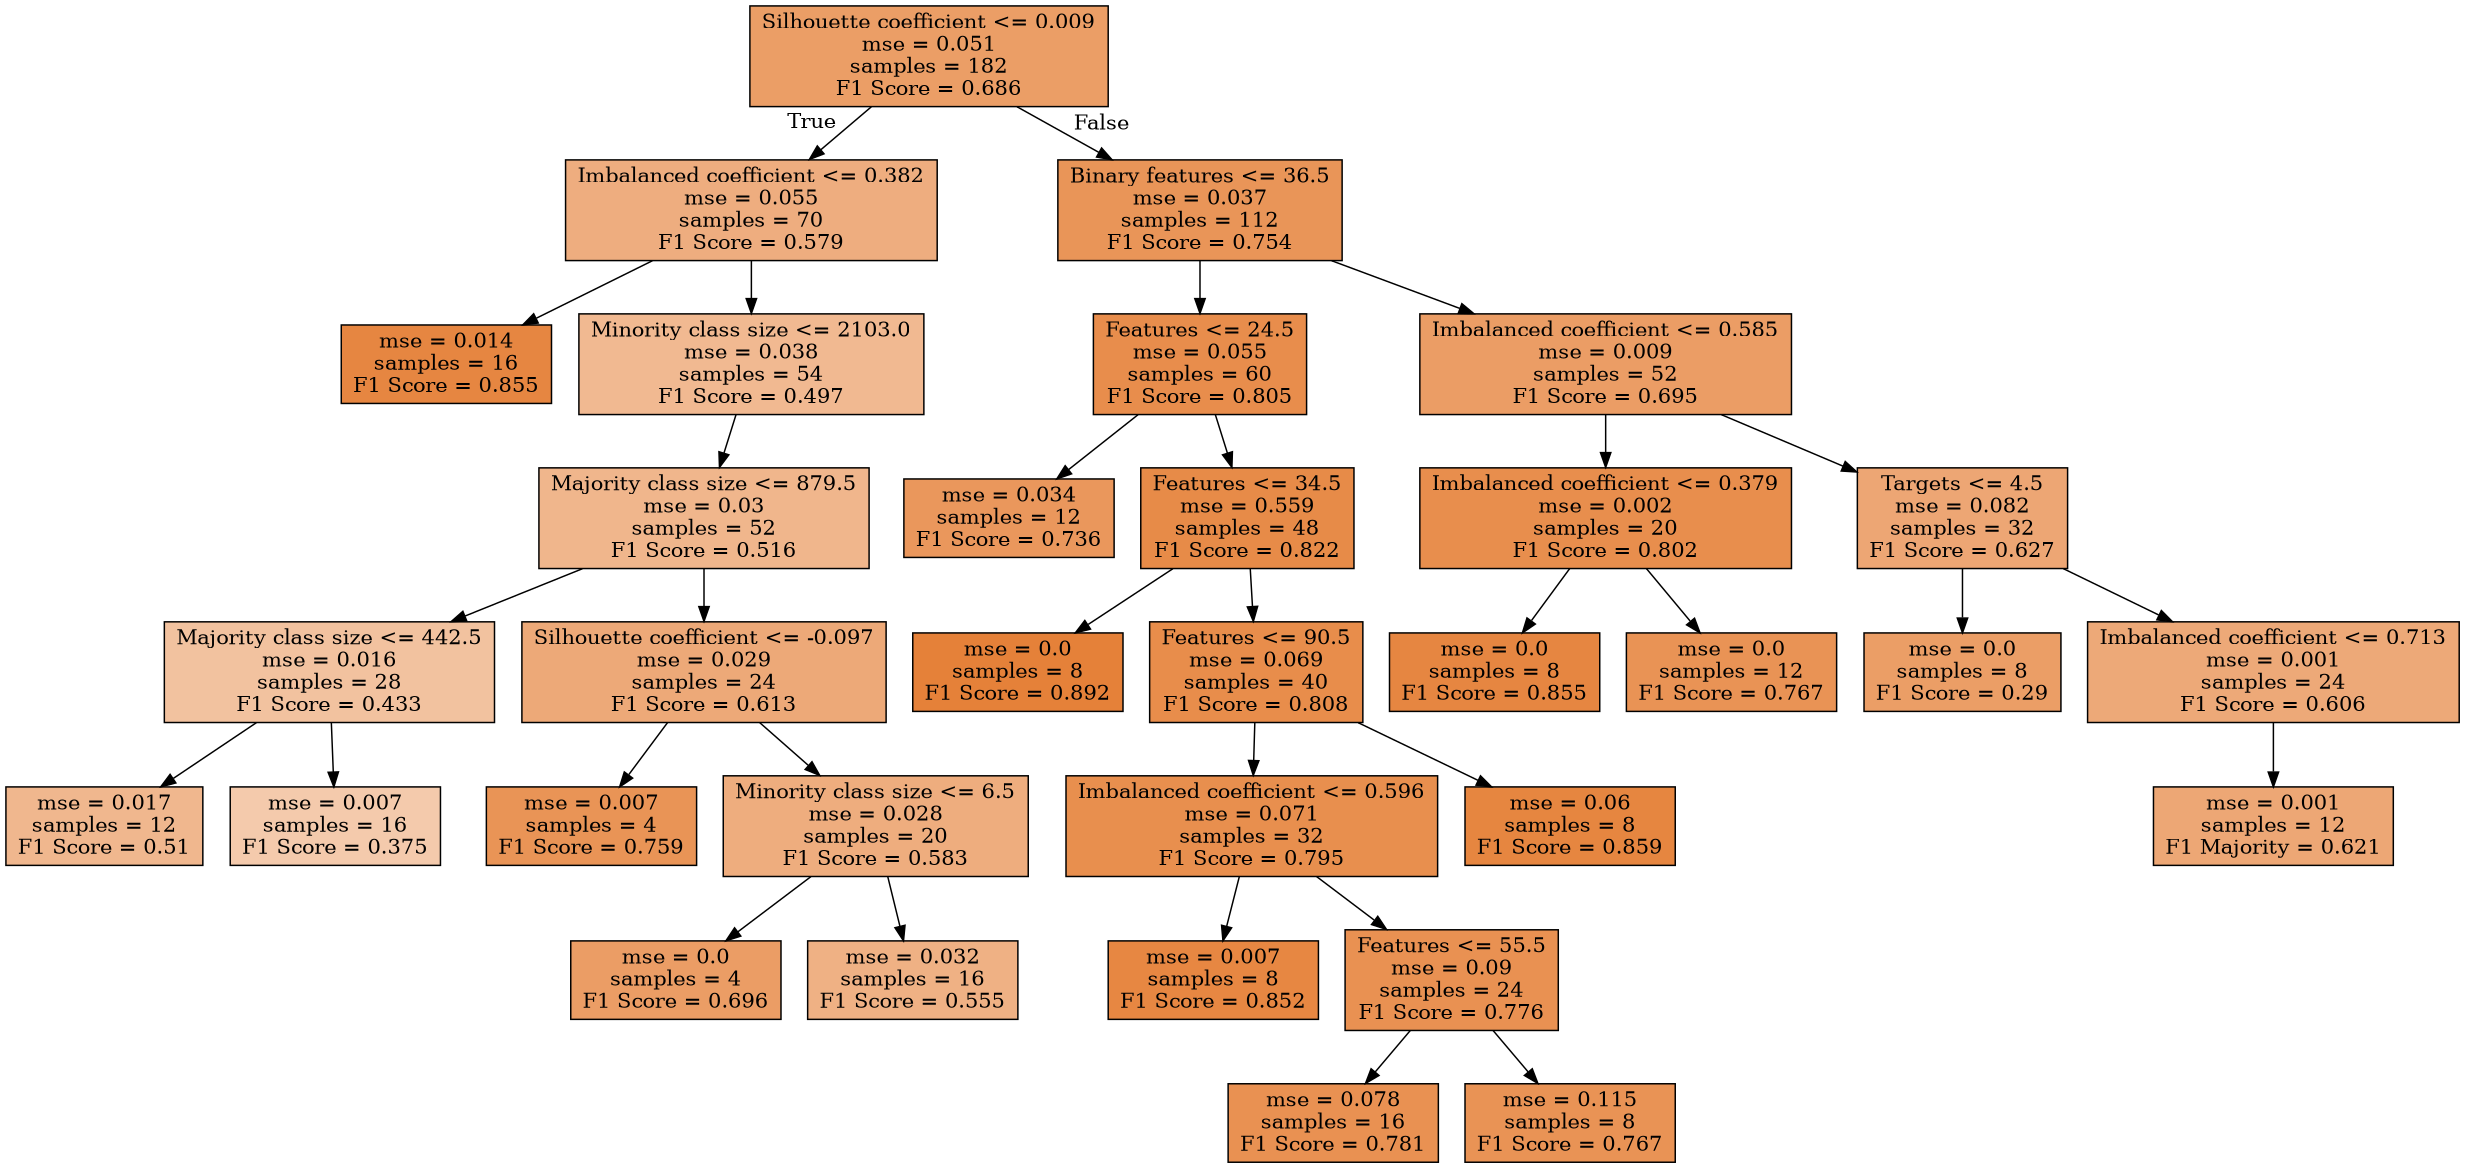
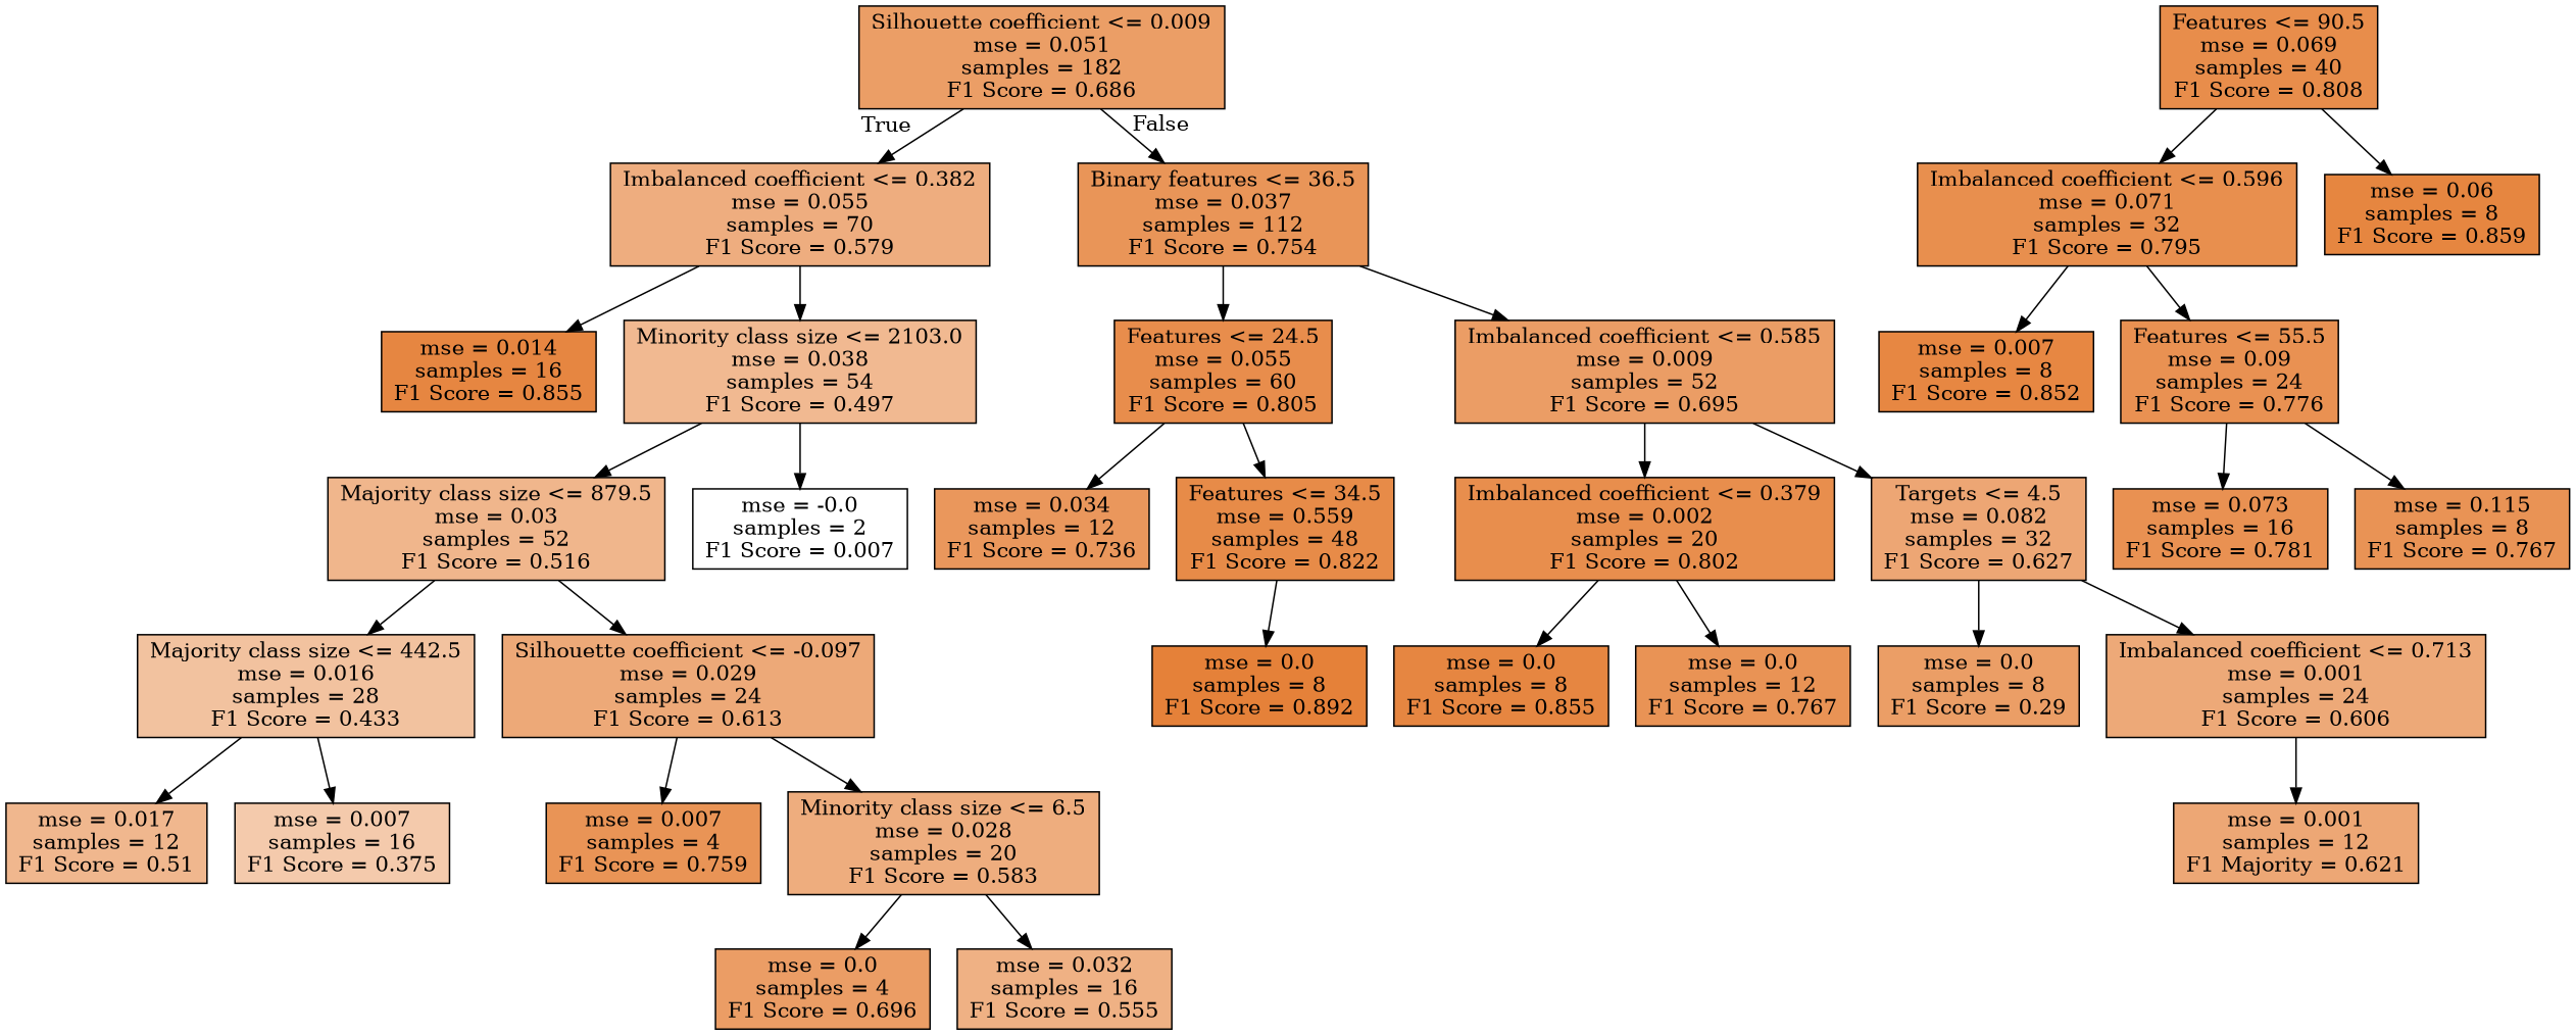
  digraph {
    node [color=black fillcolor="#e58139f4" shape=box style=filled]
    n1 [fillcolor="#e58139c4" label="Silhouette coefficient <= 0.009\nmse = 0.051\nsamples = 182\nF1 Score = 0.686"]
    n2 [fillcolor="#e58139a5" label="Imbalanced coefficient <= 0.382\nmse = 0.055\nsamples = 70\nF1 Score = 0.579"]
    n3 [fillcolor="#e58139d7" label="Binary features <= 36.5\nmse = 0.037\nsamples = 112\nF1 Score = 0.754"]
    n4 [label="mse = 0.014\nsamples = 16\nF1 Score = 0.855"]
    n5 [fillcolor="#e581398d" label="Minority class size <= 2103.0\nmse = 0.038\nsamples = 54\nF1 Score = 0.497"]
    n6 [fillcolor="#e58139e6" label="Features <= 24.5\nmse = 0.055\nsamples = 60\nF1 Score = 0.805"]
    n7 [fillcolor="#e58139c6" label="Imbalanced coefficient <= 0.585\nmse = 0.009\nsamples = 52\nF1 Score = 0.695"]
    n8 [fillcolor="#e5813993" label="Majority class size <= 879.5\nmse = 0.03\nsamples = 52\nF1 Score = 0.516"]
+   n9 [fillcolor="#e5813900" label="mse = -0.0\nsamples = 2\nF1 Score = 0.007"]
    n10 [fillcolor="#e581397b" label="Majority class size <= 442.5\nmse = 0.016\nsamples = 28\nF1 Score = 0.433"]
    n11 [fillcolor="#e58139ae" label="Silhouette coefficient <= -0.097\nmse = 0.029\nsamples = 24\nF1 Score = 0.613"]
    n12 [fillcolor="#e5813991" label="mse = 0.017\nsamples = 12\nF1 Score = 0.51"]
    n13 [fillcolor="#e581396a" label="mse = 0.007\nsamples = 16\nF1 Score = 0.375"]
    n14 [fillcolor="#e58139d9" label="mse = 0.007\nsamples = 4\nF1 Score = 0.759"]
    n15 [fillcolor="#e58139a6" label="Minority class size <= 6.5\nmse = 0.028\nsamples = 20\nF1 Score = 0.583"]
    n16 [fillcolor="#e58139c6" label="mse = 0.0\nsamples = 4\nF1 Score = 0.696"]
    n17 [fillcolor="#e581399e" label="mse = 0.032\nsamples = 16\nF1 Score = 0.555"]
    n18 [fillcolor="#e58139d2" label="mse = 0.034\nsamples = 12\nF1 Score = 0.736"]
    n19 [fillcolor="#e58139eb" label="Features <= 34.5\nmse = 0.559\nsamples = 48\nF1 Score = 0.822"]
    n20 [fillcolor="#e58139e5" label="Imbalanced coefficient <= 0.379\nmse = 0.002\nsamples = 20\nF1 Score = 0.802"]
    n21 [fillcolor="#e58139b3" label="Targets <= 4.5\nmse = 0.082\nsamples = 32\nF1 Score = 0.627"]
    n22 [fillcolor="#e58139ff" label="mse = 0.0\nsamples = 8\nF1 Score = 0.892"]
    n23 [fillcolor="#e58139e7" label="Features <= 90.5\nmse = 0.069\nsamples = 40\nF1 Score = 0.808"]
    n24 [fillcolor="#e58139e3" label="Imbalanced coefficient <= 0.596\nmse = 0.071\nsamples = 32\nF1 Score = 0.795"]
    n25 [fillcolor="#e58139f5" label="mse = 0.06\nsamples = 8\nF1 Score = 0.859"]
    n26 [fillcolor="#e58139f3" label="mse = 0.007\nsamples = 8\nF1 Score = 0.852"]
    n27 [fillcolor="#e58139de" label="Features <= 55.5\nmse = 0.09\nsamples = 24\nF1 Score = 0.776"]
-   n28 [fillcolor="#e58139df" label="mse = 0.078\nsamples = 16\nF1 Score = 0.781"]
+   n28 [fillcolor="#e58139df" label="mse = 0.073\nsamples = 16\nF1 Score = 0.781"]
    n29 [fillcolor="#e58139db" label="mse = 0.115\nsamples = 8\nF1 Score = 0.767"]
    n30 [label="mse = 0.0\nsamples = 8\nF1 Score = 0.855"]
    n31 [fillcolor="#e58139db" label="mse = 0.0\nsamples = 12\nF1 Score = 0.767"]
    n32 [fillcolor="#e58139c5" label="mse = 0.0\nsamples = 8\nF1 Score = 0.29"]
    n33 [fillcolor="#e58139ad" label="Imbalanced coefficient <= 0.713\nmse = 0.001\nsamples = 24\nF1 Score = 0.606"]
    n34 [fillcolor="#e58139b1" label="mse = 0.001\nsamples = 12\nF1 Majority = 0.621"]
    n1 -> n2 [headlabel=True labelangle=45 labeldistance=2.5]
    n1 -> n3 [headlabel=False labelangle=-45 labeldistance=2.5]
    n2 -> n4
    n2 -> n5
    n3 -> n6
    n3 -> n7
    n5 -> n8
+   n5 -> n9
    n6 -> n18
    n6 -> n19
    n7 -> n20
    n7 -> n21
    n8 -> n10
    n8 -> n11
    n10 -> n12
    n10 -> n13
    n11 -> n14
    n11 -> n15
    n15 -> n16
    n15 -> n17
    n19 -> n22
-   n19 -> n23
    n20 -> n30
    n20 -> n31
    n21 -> n32
    n21 -> n33
    n23 -> n24
    n23 -> n25
    n24 -> n26
    n24 -> n27
    n27 -> n28
    n27 -> n29
    n33 -> n34
  }
